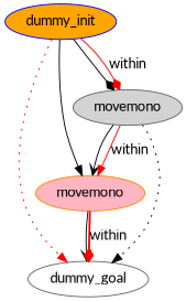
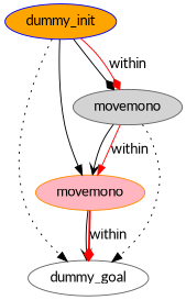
  digraph {
    fontname=Lato
    node [style=filled color=gray40 fontname=Lato]
    edge [color=black style=solid arrowhead=normal fontname=Lato]
    n1 [fillcolor=orange label=dummy_init color=blue]
    n2 [fillcolor=white label=dummy_goal]
    n3 [fillcolor=lightpink label=movemono color=darkorange]
    n4 [fillcolor=lightgrey label=movemono]
-   n1 -> n2 [color=red style=dotted]
+   n1 -> n2 [style=dotted]
    n1 -> n3
    n1 -> n4 [arrowhead=diamond]
    n1 -> n4 [color=red label=within arrowhead=diamond]
    n3 -> n2 [arrowhead=vee]
    n3 -> n2 [color=red label=within style=bold arrowhead=diamond]
    n4 -> n2 [style=dotted]
    n4 -> n3 [arrowhead=vee]
    n4 -> n3 [color=red label=within]
  }
